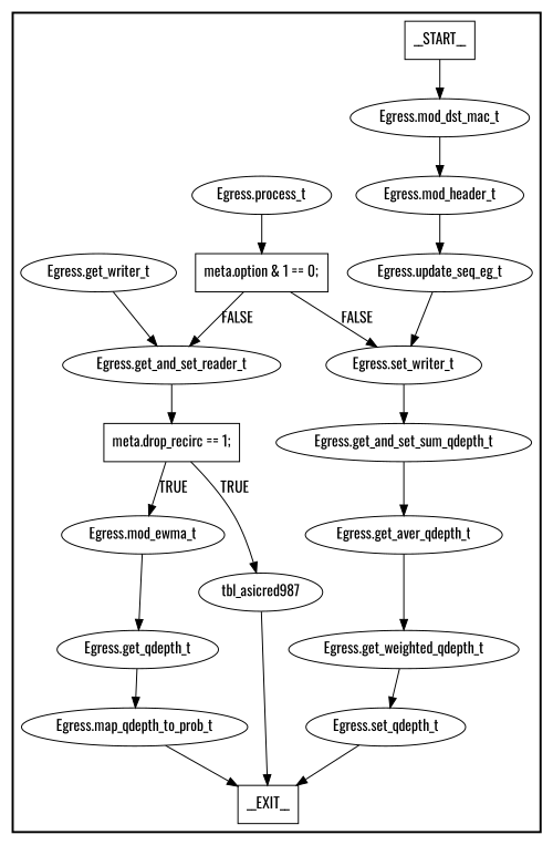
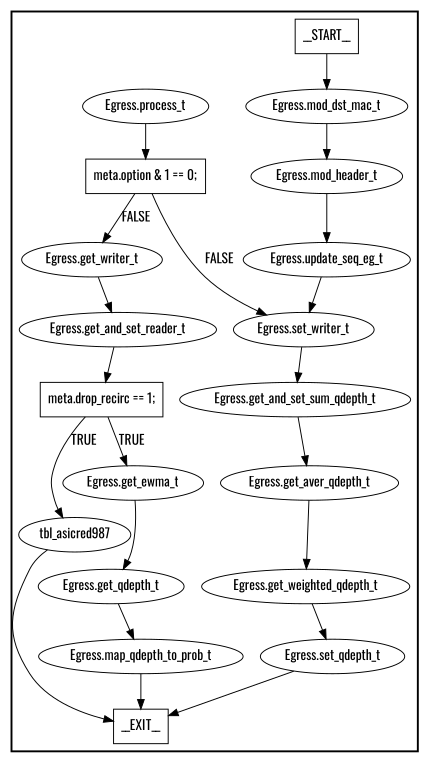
  digraph {
    fontname=Oswald
    node [fontname=Oswald shape=ellipse style=solid]
    edge [fontname=Oswald]
    n1 [label=__START__ shape=rectangle]
    n2 [label="Egress.mod_dst_mac_t"]
    n3 [label=__EXIT__ shape=rectangle]
    n4 [label="Egress.mod_header_t"]
    n5 [label="Egress.update_seq_eg_t"]
    n6 [label="Egress.process_t"]
    n7 [label="meta.option & 1 == 0;" shape=rectangle]
    n8 [label="Egress.set_writer_t"]
    n9 [label="Egress.get_writer_t"]
    n10 [label="Egress.get_and_set_sum_qdepth_t"]
    n11 [label="Egress.get_aver_qdepth_t"]
    n12 [label="Egress.get_weighted_qdepth_t"]
    n13 [label="Egress.set_qdepth_t"]
    n14 [label="Egress.get_and_set_reader_t"]
    n15 [label="meta.drop_recirc == 1;" shape=rectangle]
    n16 [label=tbl_asicred987]
-   n17 [label="Egress.mod_ewma_t"]
+   n17 [label="Egress.get_ewma_t"]
    n18 [label="Egress.get_qdepth_t"]
    n19 [label="Egress.map_qdepth_to_prob_t"]
    subgraph cluster_1 {
      labeljust=r
      style=bold
      n1
      n2
      n3
      n4
      n5
      n6
      n7
      n8
      n9
      n10
      n11
      n12
      n13
      n14
      n15
      n16
      n17
      n18
      n19
    }
    n1 -> n2
    n2 -> n4
    n4 -> n5
    n5 -> n8
    n6 -> n7
    n7 -> n8 [label=FALSE]
-   n7 -> n14 [label=FALSE]
+   n7 -> n9 [label=FALSE]
    n8 -> n10
    n9 -> n14
    n10 -> n11
    n11 -> n12
    n12 -> n13
    n13 -> n3
    n14 -> n15
    n15 -> n16 [label=TRUE]
    n15 -> n17 [label=TRUE]
    n16 -> n3
    n17 -> n18
    n18 -> n19
    n19 -> n3
  }
